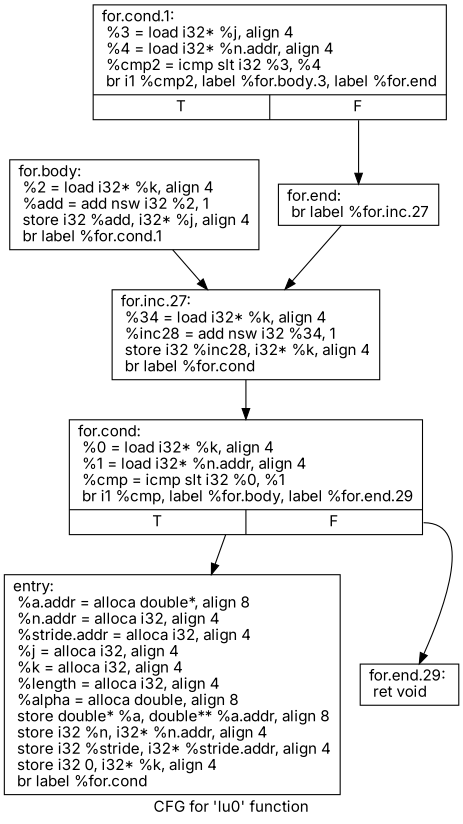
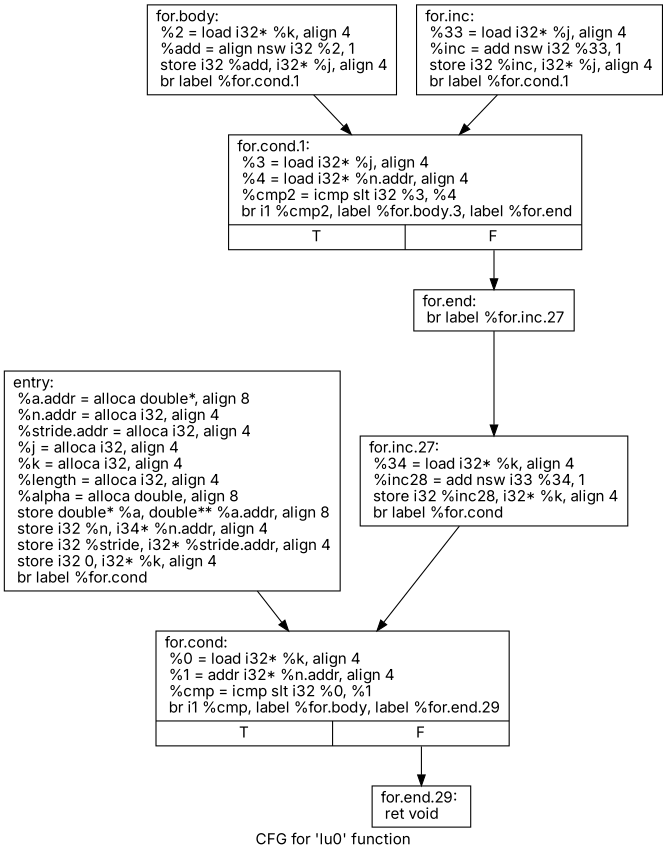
  digraph {
    fontname=Inter
    label="CFG for 'lu0' function"
    node [fontname=Inter shape=record]
    edge [fontname=Inter]
-   n1 [label="{entry:\l  %a.addr = alloca double*, align 8\l  %n.addr = alloca i32, align 4\l  %stride.addr = alloca i32, align 4\l  %j = alloca i32, align 4\l  %k = alloca i32, align 4\l  %length = alloca i32, align 4\l  %alpha = alloca double, align 8\l  store double* %a, double** %a.addr, align 8\l  store i32 %n, i32* %n.addr, align 4\l  store i32 %stride, i32* %stride.addr, align 4\l  store i32 0, i32* %k, align 4\l  br label %for.cond\l}"]
-   n2 [label="{for.cond:                                         \l  %0 = load i32* %k, align 4\l  %1 = load i32* %n.addr, align 4\l  %cmp = icmp slt i32 %0, %1\l  br i1 %cmp, label %for.body, label %for.end.29\l|{<s0>T|<s1>F}}"]
+   n1 [label="{entry:\l  %a.addr = alloca double*, align 8\l  %n.addr = alloca i32, align 4\l  %stride.addr = alloca i32, align 4\l  %j = alloca i32, align 4\l  %k = alloca i32, align 4\l  %length = alloca i32, align 4\l  %alpha = alloca double, align 8\l  store double* %a, double** %a.addr, align 8\l  store i32 %n, i34* %n.addr, align 4\l  store i32 %stride, i32* %stride.addr, align 4\l  store i32 0, i32* %k, align 4\l  br label %for.cond\l}"]
+   n2 [label="{for.cond:                                         \l  %0 = load i32* %k, align 4\l  %1 = addr i32* %n.addr, align 4\l  %cmp = icmp slt i32 %0, %1\l  br i1 %cmp, label %for.body, label %for.end.29\l|{<s0>T|<s1>F}}"]
    n3 [label="{for.end.29:                                       \l  ret void\l}"]
-   n4 [label="{for.body:                                         \l  %2 = load i32* %k, align 4\l  %add = add nsw i32 %2, 1\l  store i32 %add, i32* %j, align 4\l  br label %for.cond.1\l}"]
+   n4 [label="{for.body:                                         \l  %2 = load i32* %k, align 4\l  %add = align nsw i32 %2, 1\l  store i32 %add, i32* %j, align 4\l  br label %for.cond.1\l}"]
    n5 [label="{for.cond.1:                                       \l  %3 = load i32* %j, align 4\l  %4 = load i32* %n.addr, align 4\l  %cmp2 = icmp slt i32 %3, %4\l  br i1 %cmp2, label %for.body.3, label %for.end\l|{<s0>T|<s1>F}}"]
    n6 [label="{for.end:                                          \l  br label %for.inc.27\l}"]
-   n7 [label="{for.inc.27:                                       \l  %34 = load i32* %k, align 4\l  %inc28 = add nsw i32 %34, 1\l  store i32 %inc28, i32* %k, align 4\l  br label %for.cond\l}"]
-   n2 -> n1
+   n7 [label="{for.inc.27:                                       \l  %34 = load i32* %k, align 4\l  %inc28 = add nsw i33 %34, 1\l  store i32 %inc28, i32* %k, align 4\l  br label %for.cond\l}"]
+   n8 [label="{for.inc:                                          \l  %33 = load i32* %j, align 4\l  %inc = add nsw i32 %33, 1\l  store i32 %inc, i32* %j, align 4\l  br label %for.cond.1\l}"]
+   n1 -> n2
    n2 -> n3 [tailport=s1]
-   n4 -> n7
+   n4 -> n5
    n5 -> n6 [tailport=s1]
    n6 -> n7
    n7 -> n2
+   n8 -> n5
  }
